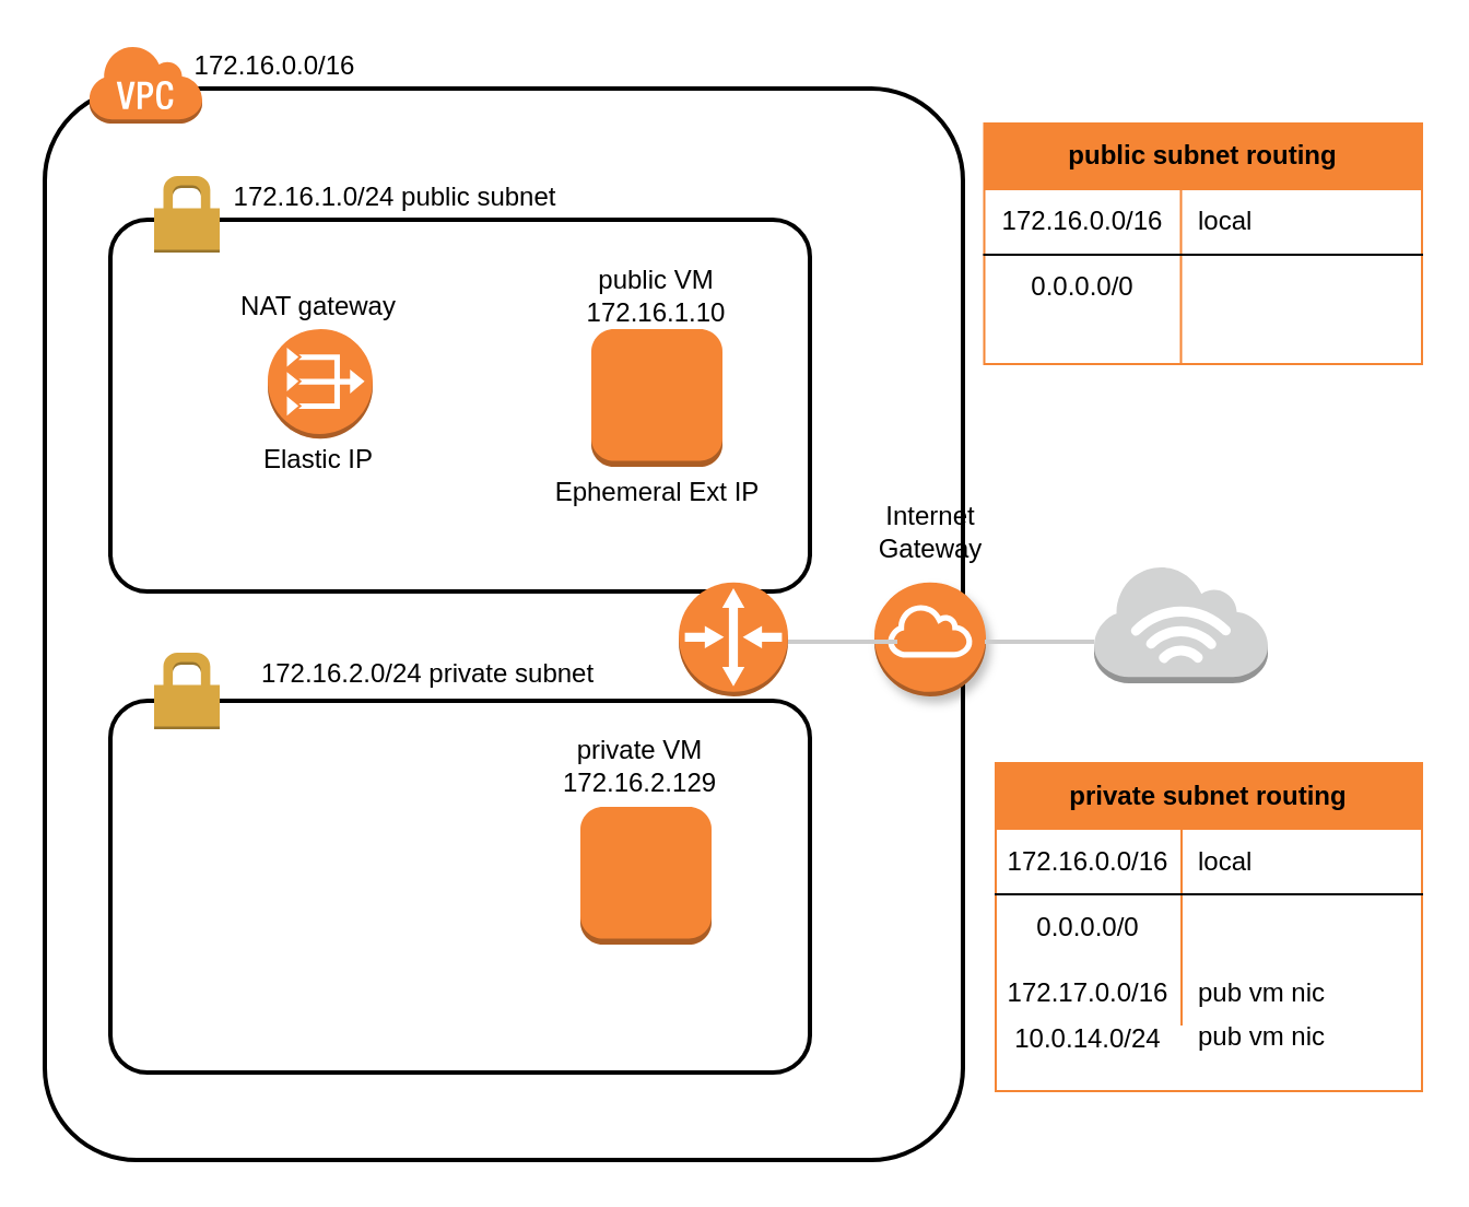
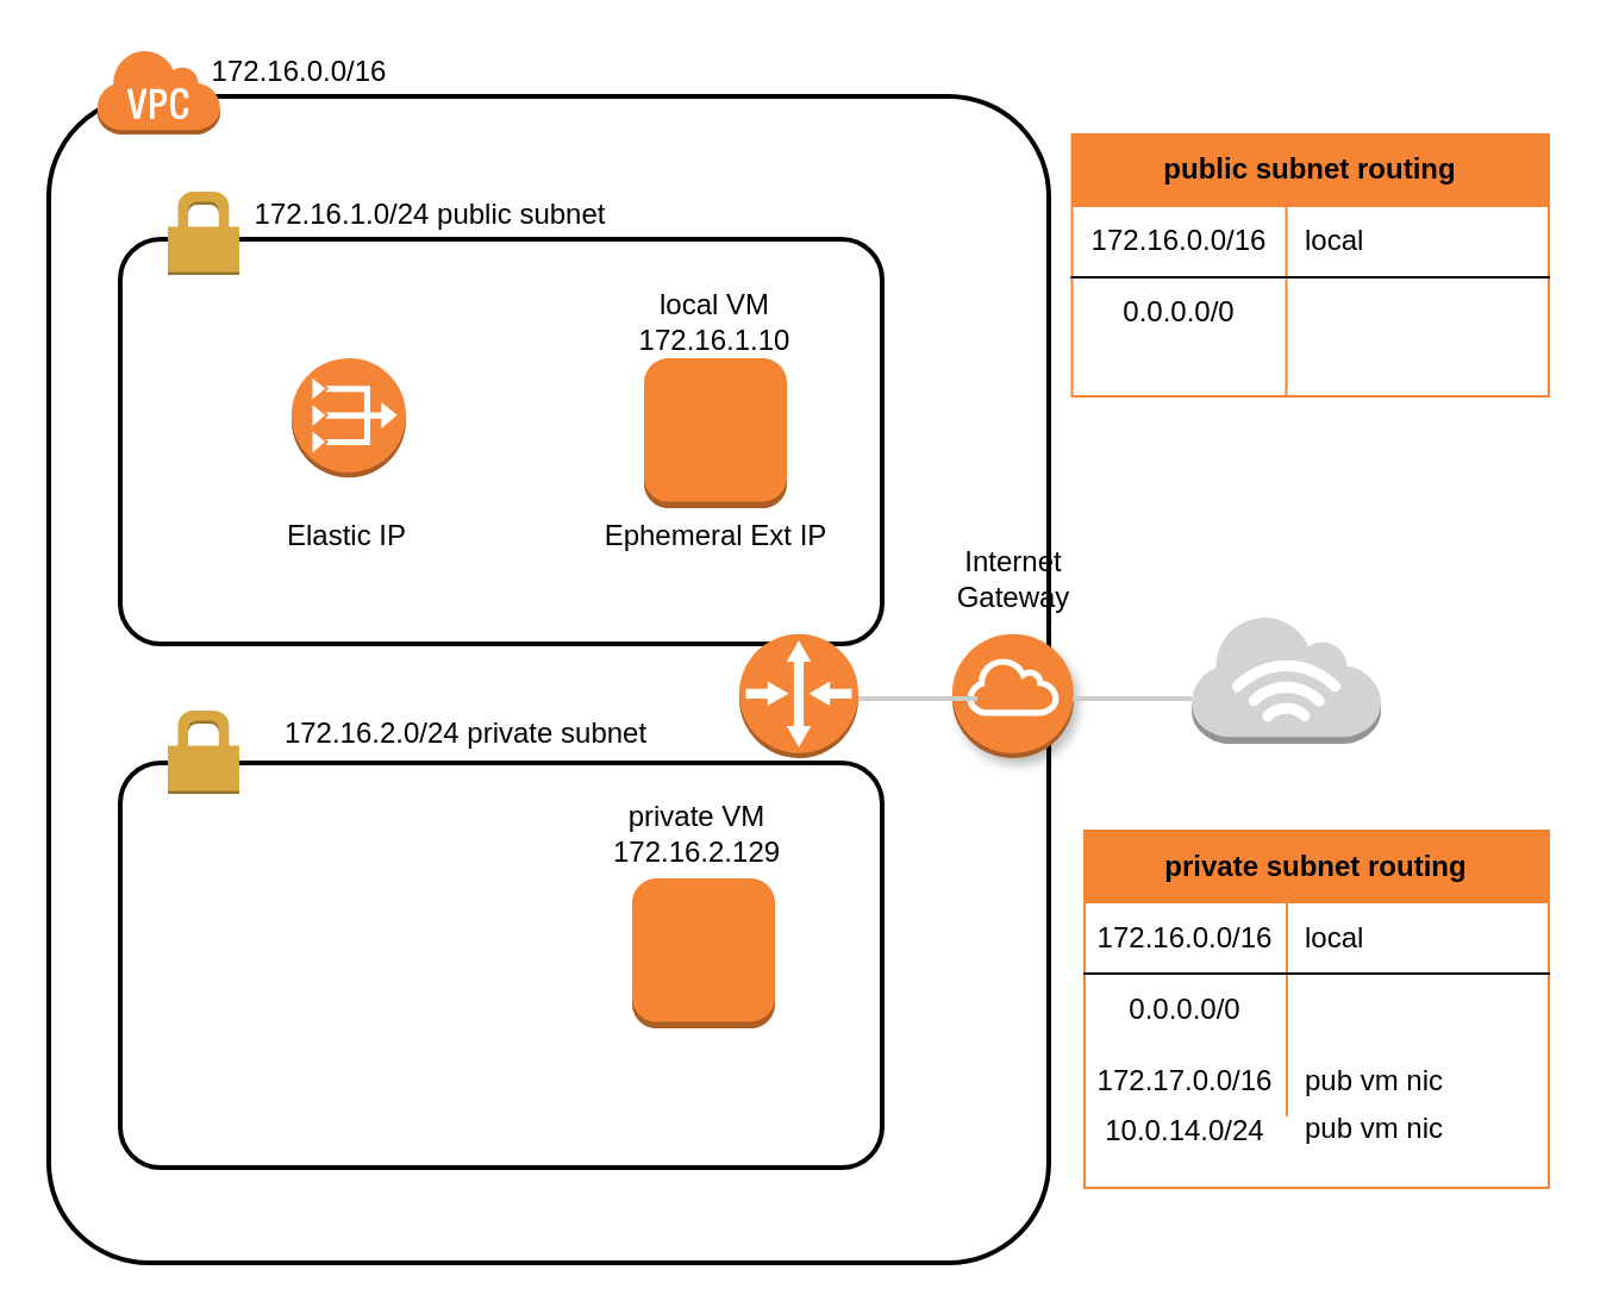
  <mxCell id="0" />
  <mxCell id="1" parent="0" />
  <mxCell id="2" value="" style="rounded=1;arcSize=10;dashed=0;fillColor=none;gradientColor=none;strokeWidth=2;" parent="1" vertex="1"><mxGeometry x="20" y="40" width="420" height="490" as="geometry" /></mxCell>
  <mxCell id="3" value="" style="dashed=0;html=1;shape=mxgraph.aws3.virtual_private_cloud;fillColor=#F58536;gradientColor=none;dashed=0;" parent="1" vertex="1"><mxGeometry x="40" y="20" width="52" height="36" as="geometry" /></mxCell>
  <mxCell id="4" value="" style="rounded=1;arcSize=10;dashed=0;fillColor=none;gradientColor=none;strokeWidth=2;" parent="1" vertex="1"><mxGeometry x="50" y="100" width="320" height="170" as="geometry" /></mxCell>
  <mxCell id="5" value="" style="dashed=0;html=1;shape=mxgraph.aws3.permissions;fillColor=#D9A741;gradientColor=none;dashed=0;" parent="1" vertex="1"><mxGeometry x="70" y="80" width="30" height="35" as="geometry" /></mxCell>
  <mxCell id="6" value="" style="rounded=1;arcSize=10;dashed=0;fillColor=none;gradientColor=none;strokeWidth=2;" parent="1" vertex="1"><mxGeometry x="50" y="320" width="320" height="170" as="geometry" /></mxCell>
  <mxCell id="7" value="" style="dashed=0;html=1;shape=mxgraph.aws3.permissions;fillColor=#D9A741;gradientColor=none;dashed=0;" parent="1" vertex="1"><mxGeometry x="70" y="298" width="30" height="35" as="geometry" /></mxCell>
  <mxCell id="8" value="" style="outlineConnect=0;dashed=0;verticalLabelPosition=bottom;verticalAlign=top;align=center;html=1;shape=mxgraph.aws3.instance;gradientColor=none;strokeColor=#F58534;strokeWidth=1;shadow=0;fillColor=#F58534;" parent="1" vertex="1"><mxGeometry x="270" y="150" width="60" height="63" as="geometry" /></mxCell>
  <mxCell id="9" value="" style="outlineConnect=0;dashed=0;verticalLabelPosition=bottom;verticalAlign=top;align=center;html=1;shape=mxgraph.aws3.router;fillColor=#F58536;gradientColor=none;" parent="1" vertex="1"><mxGeometry x="310" y="265.83" width="50" height="52.17" as="geometry" /></mxCell>
  <mxCell id="10" value="172.16.0.0/16" style="text;html=1;align=center;verticalAlign=middle;resizable=0;points=[];autosize=1;strokeColor=none;" parent="1" vertex="1"><mxGeometry x="80" y="20" width="90" height="20" as="geometry" /></mxCell>
  <mxCell id="11" value="172.16.1.0/24 public subnet" style="text;html=1;align=center;verticalAlign=middle;resizable=0;points=[];autosize=1;strokeColor=none;" parent="1" vertex="1"><mxGeometry x="100" y="80" width="160" height="20" as="geometry" /></mxCell>
  <mxCell id="12" value="172.16.2.0/24 private subnet" style="text;html=1;align=center;verticalAlign=middle;resizable=0;points=[];autosize=1;strokeColor=none;" parent="1" vertex="1"><mxGeometry x="110" y="298" width="170" height="20" as="geometry" /></mxCell>
  <mxCell id="13" value="&lt;div&gt;private VM&lt;/div&gt;&lt;div&gt;172.16.2.129&lt;/div&gt;" style="text;html=1;strokeColor=none;fillColor=none;align=center;verticalAlign=middle;whiteSpace=wrap;rounded=0;" vertex="1" parent="1"><mxGeometry x="265" y="340" width="55" height="20" as="geometry" /></mxCell>
  <mxCell id="14" value="" style="outlineConnect=0;dashed=0;verticalLabelPosition=bottom;verticalAlign=top;align=center;html=1;shape=mxgraph.aws3.instance;fillColor=#F58534;gradientColor=none;shadow=0;strokeColor=#F58534;strokeWidth=1;" vertex="1" parent="1"><mxGeometry x="265" y="368.5" width="60" height="63" as="geometry" /></mxCell>
- <mxCell id="15" value="&lt;div&gt;public VM&lt;/div&gt;&lt;div&gt;172.16.1.10&lt;/div&gt;" style="text;html=1;strokeColor=none;fillColor=none;align=center;verticalAlign=middle;whiteSpace=wrap;rounded=0;" vertex="1" parent="1"><mxGeometry x="275" y="125" width="50" height="20" as="geometry" /></mxCell>
+ <mxCell id="15" value="&lt;div&gt;local VM&lt;/div&gt;&lt;div&gt;172.16.1.10&lt;/div&gt;" style="text;html=1;strokeColor=none;fillColor=none;align=center;verticalAlign=middle;whiteSpace=wrap;rounded=0;" vertex="1" parent="1"><mxGeometry x="275" y="125" width="50" height="20" as="geometry" /></mxCell>
  <mxCell id="16" value="" style="outlineConnect=0;dashed=0;verticalLabelPosition=bottom;verticalAlign=top;align=center;html=1;shape=mxgraph.aws3.internet_gateway;fillColor=#F58536;gradientColor=none;shadow=1;strokeColor=#F58534;strokeWidth=1;" vertex="1" parent="1"><mxGeometry x="399.5" y="265.83" width="51" height="52.17" as="geometry" /></mxCell>
  <mxCell id="17" value="" style="outlineConnect=0;dashed=0;verticalLabelPosition=bottom;verticalAlign=top;align=center;html=1;shape=mxgraph.aws3.vpc_nat_gateway;fillColor=#F58536;gradientColor=none;shadow=0;strokeColor=#F58534;strokeWidth=1;" vertex="1" parent="1"><mxGeometry x="122" y="150" width="48" height="50.09" as="geometry" /></mxCell>
  <mxCell id="18" value="" style="outlineConnect=0;dashed=0;verticalLabelPosition=bottom;verticalAlign=top;align=center;html=1;shape=mxgraph.aws3.internet_3;fillColor=#D2D3D3;gradientColor=none;shadow=0;strokeColor=#F58534;strokeWidth=1;" vertex="1" parent="1"><mxGeometry x="500" y="258" width="79.5" height="54" as="geometry" /></mxCell>
- <mxCell id="19" value="NAT gateway" style="text;html=1;align=center;verticalAlign=middle;resizable=0;points=[];autosize=1;strokeColor=none;" vertex="1" parent="1"><mxGeometry x="100" y="130" width="90" height="20" as="geometry" /></mxCell>
  <mxCell id="20" value="&lt;div&gt;Internet&lt;/div&gt;&lt;div&gt;Gateway&lt;/div&gt;" style="text;html=1;align=center;verticalAlign=middle;resizable=0;points=[];autosize=1;strokeColor=none;" vertex="1" parent="1"><mxGeometry x="395" y="228" width="60" height="30" as="geometry" /></mxCell>
- <mxCell id="21" value="Elastic IP" style="text;html=1;align=center;verticalAlign=middle;resizable=0;points=[];autosize=1;strokeColor=none;" vertex="1" parent="1"><mxGeometry x="110" y="200.09" width="70" height="20" as="geometry" /></mxCell>
+ <mxCell id="21" value="Elastic IP" style="text;html=1;align=center;verticalAlign=middle;resizable=0;points=[];autosize=1;strokeColor=none;" vertex="1" parent="1"><mxGeometry x="110" y="215.09" width="70" height="20" as="geometry" /></mxCell>
  <mxCell id="22" value="public subnet routing" style="shape=table;html=1;whiteSpace=wrap;startSize=30;container=1;collapsible=0;childLayout=tableLayout;fixedRows=1;rowLines=0;fontStyle=1;align=center;shadow=0;strokeColor=#F58534;strokeWidth=1;fillColor=#F58534;" vertex="1" parent="1"><mxGeometry x="449.75" y="56" width="200.25" height="110" as="geometry" /></mxCell>
  <mxCell id="23" value="" style="shape=partialRectangle;html=1;whiteSpace=wrap;collapsible=0;dropTarget=0;pointerEvents=0;fillColor=none;top=0;left=0;bottom=1;right=0;points=[[0,0.5],[1,0.5]];portConstraint=eastwest;" vertex="1" parent="22"><mxGeometry y="30" width="200.25" height="30" as="geometry" /></mxCell>
  <mxCell id="24" value="172.16.0.0/16" style="shape=partialRectangle;html=1;whiteSpace=wrap;connectable=0;fillColor=none;top=0;left=0;bottom=0;right=0;overflow=hidden;" vertex="1" parent="23"><mxGeometry width="90" height="30" as="geometry" /></mxCell>
  <mxCell id="25" value="local" style="shape=partialRectangle;html=1;whiteSpace=wrap;connectable=0;fillColor=none;top=0;left=0;bottom=0;right=0;align=left;spacingLeft=6;overflow=hidden;" vertex="1" parent="23"><mxGeometry x="90" width="110" height="30" as="geometry" /></mxCell>
  <mxCell id="26" value="" style="shape=partialRectangle;html=1;whiteSpace=wrap;collapsible=0;dropTarget=0;pointerEvents=0;fillColor=none;top=0;left=0;bottom=0;right=0;points=[[0,0.5],[1,0.5]];portConstraint=eastwest;" vertex="1" parent="22"><mxGeometry y="60" width="200.25" height="30" as="geometry" /></mxCell>
  <mxCell id="27" value="0.0.0.0/0" style="shape=partialRectangle;html=1;whiteSpace=wrap;connectable=0;fillColor=none;top=0;left=0;bottom=0;right=0;overflow=hidden;" vertex="1" parent="26"><mxGeometry width="90" height="30" as="geometry" /></mxCell>
  <mxCell id="28" value="" style="shape=partialRectangle;html=1;whiteSpace=wrap;collapsible=0;dropTarget=0;pointerEvents=0;fillColor=none;top=0;left=0;bottom=0;right=0;points=[[0,0.5],[1,0.5]];portConstraint=eastwest;" vertex="1" parent="22"><mxGeometry y="90" width="200.25" height="20" as="geometry" /></mxCell>
  <mxCell id="29" value="" style="shape=partialRectangle;html=1;whiteSpace=wrap;connectable=0;fillColor=none;top=0;left=0;bottom=0;right=0;overflow=hidden;" vertex="1" parent="28"><mxGeometry width="90" height="20" as="geometry" /></mxCell>
  <mxCell id="30" value="" style="shape=partialRectangle;html=1;whiteSpace=wrap;connectable=0;fillColor=none;top=0;left=0;bottom=0;right=0;align=left;spacingLeft=6;overflow=hidden;" vertex="1" parent="28"><mxGeometry x="90" width="110" height="20" as="geometry" /></mxCell>
  <mxCell id="31" value="private subnet routing" style="shape=table;html=1;whiteSpace=wrap;startSize=30;container=1;collapsible=0;childLayout=tableLayout;fixedRows=1;rowLines=0;fontStyle=1;align=center;shadow=0;strokeColor=#F58534;strokeWidth=1;fillColor=#F58534;" vertex="1" parent="1"><mxGeometry x="455" y="348.5" width="195" height="150" as="geometry" /></mxCell>
  <mxCell id="32" value="" style="shape=partialRectangle;html=1;whiteSpace=wrap;collapsible=0;dropTarget=0;pointerEvents=0;fillColor=none;top=0;left=0;bottom=1;right=0;points=[[0,0.5],[1,0.5]];portConstraint=eastwest;" vertex="1" parent="31"><mxGeometry y="30" width="195" height="30" as="geometry" /></mxCell>
  <mxCell id="33" value="172.16.0.0/16" style="shape=partialRectangle;html=1;whiteSpace=wrap;connectable=0;fillColor=none;top=0;left=0;bottom=0;right=0;overflow=hidden;" vertex="1" parent="32"><mxGeometry width="85" height="30" as="geometry" /></mxCell>
  <mxCell id="34" value="local" style="shape=partialRectangle;html=1;whiteSpace=wrap;connectable=0;fillColor=none;top=0;left=0;bottom=0;right=0;align=left;spacingLeft=6;overflow=hidden;" vertex="1" parent="32"><mxGeometry x="85" width="110" height="30" as="geometry" /></mxCell>
  <mxCell id="35" value="" style="shape=partialRectangle;html=1;whiteSpace=wrap;collapsible=0;dropTarget=0;pointerEvents=0;fillColor=none;top=0;left=0;bottom=0;right=0;points=[[0,0.5],[1,0.5]];portConstraint=eastwest;" vertex="1" parent="31"><mxGeometry y="60" width="195" height="30" as="geometry" /></mxCell>
  <mxCell id="36" value="0.0.0.0/0" style="shape=partialRectangle;html=1;whiteSpace=wrap;connectable=0;fillColor=none;top=0;left=0;bottom=0;right=0;overflow=hidden;" vertex="1" parent="35"><mxGeometry width="85" height="30" as="geometry" /></mxCell>
  <mxCell id="37" value="" style="shape=partialRectangle;html=1;whiteSpace=wrap;collapsible=0;dropTarget=0;pointerEvents=0;fillColor=none;top=0;left=0;bottom=0;right=0;points=[[0,0.5],[1,0.5]];portConstraint=eastwest;" vertex="1" parent="31"><mxGeometry y="90" width="195" height="30" as="geometry" /></mxCell>
  <mxCell id="38" value="172.17.0.0/16" style="shape=partialRectangle;html=1;whiteSpace=wrap;connectable=0;fillColor=none;top=0;left=0;bottom=0;right=0;overflow=hidden;" vertex="1" parent="37"><mxGeometry width="85" height="30" as="geometry" /></mxCell>
  <mxCell id="39" value="pub vm nic" style="shape=partialRectangle;html=1;whiteSpace=wrap;connectable=0;fillColor=none;top=0;left=0;bottom=0;right=0;align=left;spacingLeft=6;overflow=hidden;" vertex="1" parent="37"><mxGeometry x="85" width="110" height="30" as="geometry" /></mxCell>
  <mxCell id="40" value="10.0.14.0/24" style="shape=partialRectangle;html=1;whiteSpace=wrap;connectable=0;fillColor=none;top=0;left=0;bottom=0;right=0;overflow=hidden;" vertex="1" parent="1"><mxGeometry x="455" y="460" width="85" height="30" as="geometry" /></mxCell>
  <mxCell id="41" value="pub vm nic" style="shape=partialRectangle;html=1;whiteSpace=wrap;connectable=0;fillColor=none;top=0;left=0;bottom=0;right=0;align=left;spacingLeft=6;overflow=hidden;" vertex="1" parent="1"><mxGeometry x="540" y="458.5" width="110" height="30" as="geometry" /></mxCell>
  <mxCell id="42" value="" style="line;strokeWidth=2;html=1;shadow=0;fontColor=#333333;fillColor=none;strokeColor=#CCCCCC;" vertex="1" parent="1"><mxGeometry x="450" y="288" width="50" height="10" as="geometry" /></mxCell>
  <mxCell id="43" value="" style="line;strokeWidth=2;html=1;shadow=0;fontColor=#333333;fillColor=none;strokeColor=#CCCCCC;" vertex="1" parent="1"><mxGeometry x="360" y="288" width="50" height="10" as="geometry" /></mxCell>
  <mxCell id="44" value="Ephemeral Ext IP" style="text;html=1;align=center;verticalAlign=middle;resizable=0;points=[];autosize=1;strokeColor=none;" vertex="1" parent="1"><mxGeometry x="245" y="215" width="110" height="20" as="geometry" /></mxCell>
